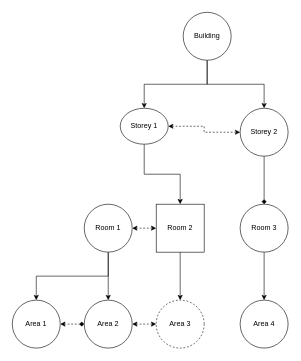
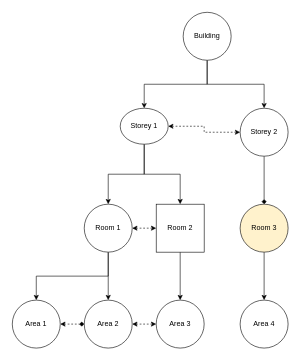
  <mxCell id="0" />
  <mxCell id="1" parent="0" />
+ <mxCell id="2" style="edgeStyle=orthogonalEdgeStyle;rounded=0;orthogonalLoop=1;jettySize=auto;html=1;exitX=0.5;exitY=1;exitDx=0;exitDy=0;entryX=0.5;entryY=0;entryDx=0;entryDy=0;" edge="1" parent="1" source="5" target="14"><mxGeometry relative="1" as="geometry" /></mxCell>
  <mxCell id="3" style="edgeStyle=orthogonalEdgeStyle;rounded=0;orthogonalLoop=1;jettySize=auto;html=1;exitX=0.5;exitY=1;exitDx=0;exitDy=0;entryX=0.5;entryY=0;entryDx=0;entryDy=0;" edge="1" parent="1" source="5" target="16"><mxGeometry relative="1" as="geometry" /></mxCell>
  <mxCell id="4" style="edgeStyle=orthogonalEdgeStyle;rounded=0;orthogonalLoop=1;jettySize=auto;html=1;exitX=1;exitY=0.5;exitDx=0;exitDy=0;entryX=0;entryY=0.5;entryDx=0;entryDy=0;dashed=1;startArrow=classic;startFill=1;" edge="1" parent="1" source="5" target="10"><mxGeometry relative="1" as="geometry" /></mxCell>
  <mxCell id="5" value="Storey 1" style="ellipse;whiteSpace=wrap;html=1;aspect=fixed;" vertex="1" parent="1"><mxGeometry x="200" y="180" width="80" height="60" as="geometry" /></mxCell>
  <mxCell id="6" style="edgeStyle=orthogonalEdgeStyle;rounded=0;orthogonalLoop=1;jettySize=auto;html=1;exitX=0.5;exitY=1;exitDx=0;exitDy=0;entryX=0.5;entryY=0;entryDx=0;entryDy=0;" edge="1" parent="1" source="8" target="5"><mxGeometry relative="1" as="geometry" /></mxCell>
  <mxCell id="7" style="edgeStyle=orthogonalEdgeStyle;rounded=0;orthogonalLoop=1;jettySize=auto;html=1;exitX=0.5;exitY=1;exitDx=0;exitDy=0;entryX=0.5;entryY=0;entryDx=0;entryDy=0;" edge="1" parent="1" source="8" target="10"><mxGeometry relative="1" as="geometry" /></mxCell>
  <mxCell id="8" value="Building" style="ellipse;whiteSpace=wrap;html=1;aspect=fixed;" vertex="1" parent="1"><mxGeometry x="305" y="20" width="80" height="80" as="geometry" /></mxCell>
  <mxCell id="9" style="edgeStyle=orthogonalEdgeStyle;rounded=0;orthogonalLoop=1;jettySize=auto;html=1;exitX=0.5;exitY=1;exitDx=0;exitDy=0;entryX=0.5;entryY=0;entryDx=0;entryDy=0;endArrow=diamond;" edge="1" parent="1" source="10" target="18"><mxGeometry relative="1" as="geometry" /></mxCell>
  <mxCell id="10" value="Storey 2" style="ellipse;whiteSpace=wrap;html=1;aspect=fixed;" vertex="1" parent="1"><mxGeometry x="400" y="180" width="80" height="80" as="geometry" /></mxCell>
  <mxCell id="11" style="edgeStyle=orthogonalEdgeStyle;rounded=0;orthogonalLoop=1;jettySize=auto;html=1;exitX=0.5;exitY=1;exitDx=0;exitDy=0;entryX=0.5;entryY=0;entryDx=0;entryDy=0;" edge="1" parent="1" source="14" target="22"><mxGeometry relative="1" as="geometry" /></mxCell>
  <mxCell id="12" style="edgeStyle=orthogonalEdgeStyle;rounded=0;orthogonalLoop=1;jettySize=auto;html=1;exitX=0.5;exitY=1;exitDx=0;exitDy=0;entryX=0.5;entryY=0;entryDx=0;entryDy=0;" edge="1" parent="1" source="14" target="20"><mxGeometry relative="1" as="geometry" /></mxCell>
  <mxCell id="13" style="edgeStyle=orthogonalEdgeStyle;rounded=0;orthogonalLoop=1;jettySize=auto;html=1;exitX=1;exitY=0.5;exitDx=0;exitDy=0;entryX=0;entryY=0.5;entryDx=0;entryDy=0;startArrow=classic;startFill=1;dashed=1;" edge="1" parent="1" source="14" target="16"><mxGeometry relative="1" as="geometry" /></mxCell>
  <mxCell id="14" value="Room 1" style="ellipse;whiteSpace=wrap;html=1;aspect=fixed;" vertex="1" parent="1"><mxGeometry x="140" y="340" width="80" height="80" as="geometry" /></mxCell>
  <mxCell id="15" style="edgeStyle=orthogonalEdgeStyle;rounded=0;orthogonalLoop=1;jettySize=auto;html=1;exitX=0.5;exitY=1;exitDx=0;exitDy=0;entryX=0.5;entryY=0;entryDx=0;entryDy=0;" edge="1" parent="1" source="16" target="23"><mxGeometry relative="1" as="geometry" /></mxCell>
  <mxCell id="16" value="Room 2" style="whiteSpace=wrap;html=1;aspect=fixed;rounded=0;" vertex="1" parent="1"><mxGeometry x="260" y="340" width="80" height="80" as="geometry" /></mxCell>
  <mxCell id="17" value="" style="edgeStyle=orthogonalEdgeStyle;rounded=0;orthogonalLoop=1;jettySize=auto;html=1;" edge="1" parent="1" source="18" target="24"><mxGeometry relative="1" as="geometry" /></mxCell>
- <mxCell id="18" value="Room 3" style="ellipse;whiteSpace=wrap;html=1;aspect=fixed;" vertex="1" parent="1"><mxGeometry x="400" y="340" width="80" height="80" as="geometry" /></mxCell>
+ <mxCell id="18" value="Room 3" style="ellipse;whiteSpace=wrap;html=1;aspect=fixed;fillColor=#fff2cc;" vertex="1" parent="1"><mxGeometry x="400" y="340" width="80" height="80" as="geometry" /></mxCell>
  <mxCell id="19" style="edgeStyle=orthogonalEdgeStyle;rounded=0;orthogonalLoop=1;jettySize=auto;html=1;exitX=1;exitY=0.5;exitDx=0;exitDy=0;entryX=0;entryY=0.5;entryDx=0;entryDy=0;dashed=1;startArrow=classic;startFill=1;" edge="1" parent="1" source="20" target="23"><mxGeometry relative="1" as="geometry" /></mxCell>
  <mxCell id="20" value="Area 2" style="ellipse;whiteSpace=wrap;html=1;aspect=fixed;" vertex="1" parent="1"><mxGeometry x="140" y="500" width="80" height="80" as="geometry" /></mxCell>
  <mxCell id="21" style="edgeStyle=orthogonalEdgeStyle;rounded=0;orthogonalLoop=1;jettySize=auto;html=1;exitX=1;exitY=0.5;exitDx=0;exitDy=0;entryX=0;entryY=0.5;entryDx=0;entryDy=0;dashed=1;startArrow=classic;startFill=1;endArrow=diamond;" edge="1" parent="1" source="22" target="20"><mxGeometry relative="1" as="geometry" /></mxCell>
  <mxCell id="22" value="Area 1" style="ellipse;whiteSpace=wrap;html=1;aspect=fixed;" vertex="1" parent="1"><mxGeometry x="20" y="500" width="80" height="80" as="geometry" /></mxCell>
- <mxCell id="23" value="Area 3" style="ellipse;whiteSpace=wrap;html=1;aspect=fixed;dashed=1;" vertex="1" parent="1"><mxGeometry x="260" y="500" width="80" height="80" as="geometry" /></mxCell>
+ <mxCell id="23" value="Area 3" style="ellipse;whiteSpace=wrap;html=1;aspect=fixed;" vertex="1" parent="1"><mxGeometry x="260" y="500" width="80" height="80" as="geometry" /></mxCell>
  <mxCell id="24" value="Area 4" style="ellipse;whiteSpace=wrap;html=1;aspect=fixed;" vertex="1" parent="1"><mxGeometry x="400" y="500" width="80" height="80" as="geometry" /></mxCell>
